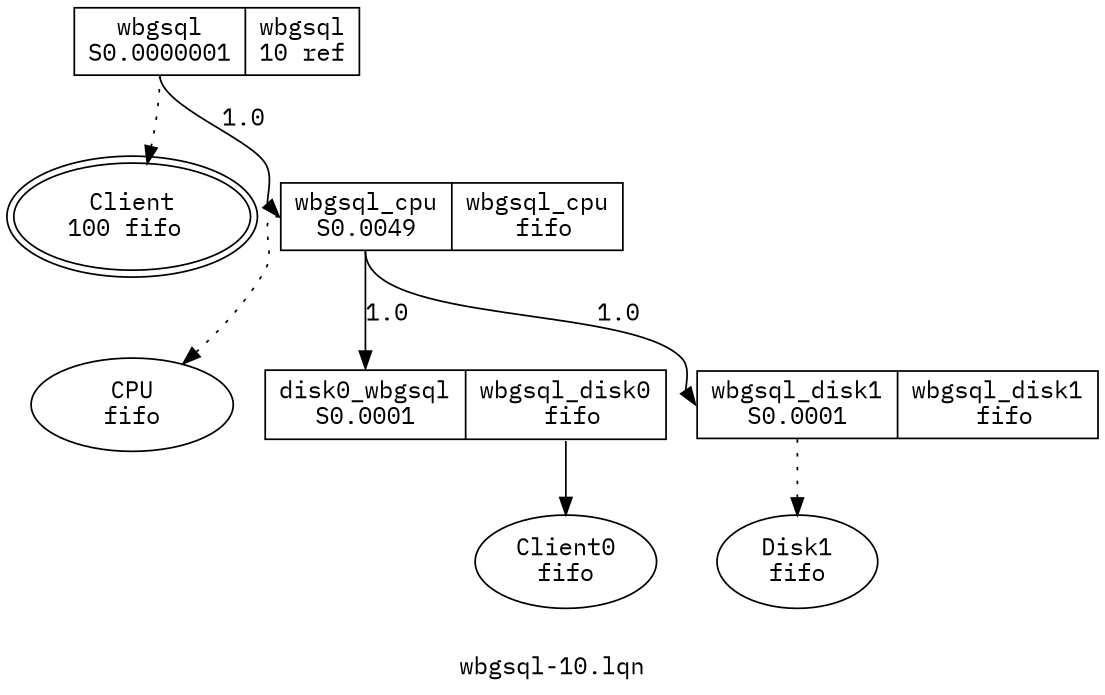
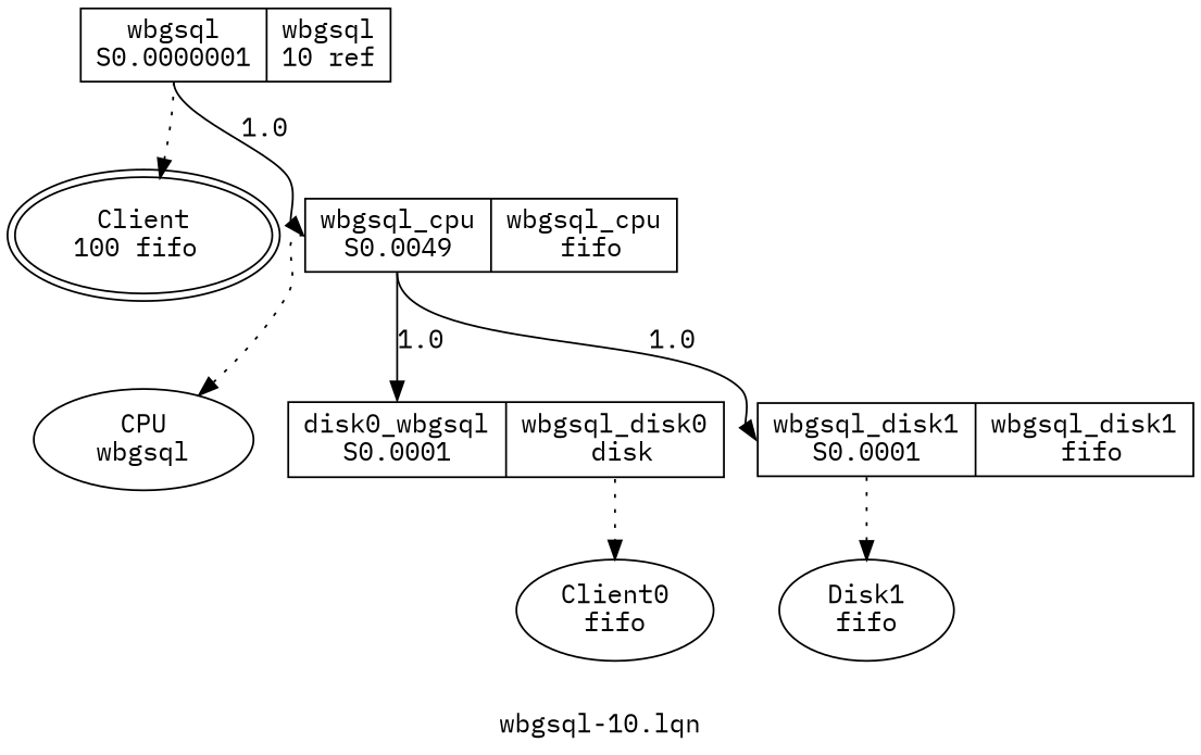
  digraph {
    fontname="IBM Plex Mono"
    label="wbgsql-10.lqn"
    node [fontname="IBM Plex Mono"]
    edge [fontname="IBM Plex Mono" style=dotted tailport=wbgsql_cpu]
-   n1 [label="CPU\n fifo "]
+   n1 [label="CPU\n wbgsql "]
    n2 [label="Client\n100 fifo " peripheries=2]
    n3 [label="Client0\n fifo "]
    n4 [label="Disk1\n fifo "]
    n5 [label="<wbgsql> wbgsql\nS0.0000001|<wbgsql> wbgsql\n10 ref " peripheries=2 shape=record]
    n6 [label="<wbgsql_cpu> wbgsql_cpu\nS0.0049|<wbgsql_cpu> wbgsql_cpu\n fifo " shape=record]
-   n7 [label="<disk0_wbgsql> disk0_wbgsql\nS0.0001|<wbgsql_disk0> wbgsql_disk0\n fifo " shape=record]
+   n7 [label="<disk0_wbgsql> disk0_wbgsql\nS0.0001|<wbgsql_disk0> wbgsql_disk0\n disk " shape=record]
    n8 [label="<wbgsql_disk1> wbgsql_disk1\nS0.0001|<wbgsql_disk1> wbgsql_disk1\n fifo " shape=record]
    n5 -> n2 [tailport=wbgsql]
    n5 -> n6 [headport=wbgsql_cpu label=1.0 tailport=wbgsql style=""]
    n6 -> n1
    n6 -> n7 [headport=disk0_wbgsql label=1.0 style=""]
    n6 -> n8 [headport=wbgsql_disk1 label=1.0 style=""]
-   n7 -> n3 [style=solid tailport=wbgsql_disk0]
+   n7 -> n3 [tailport=wbgsql_disk0]
    n8 -> n4 [tailport=wbgsql_disk1]
  }
